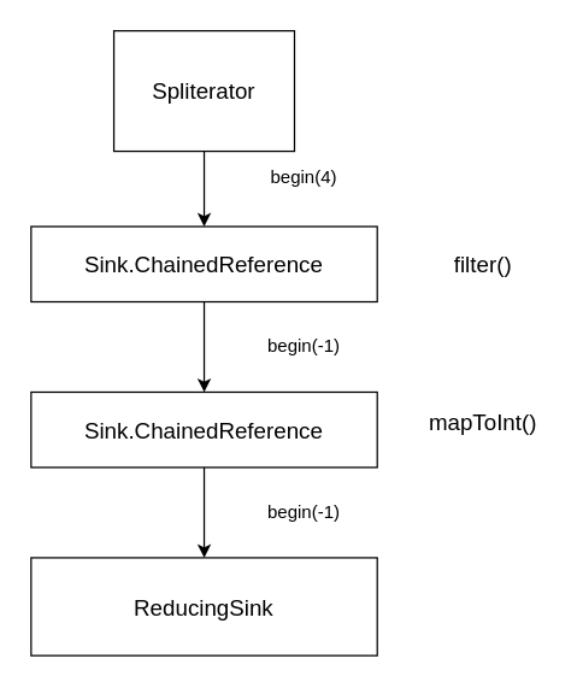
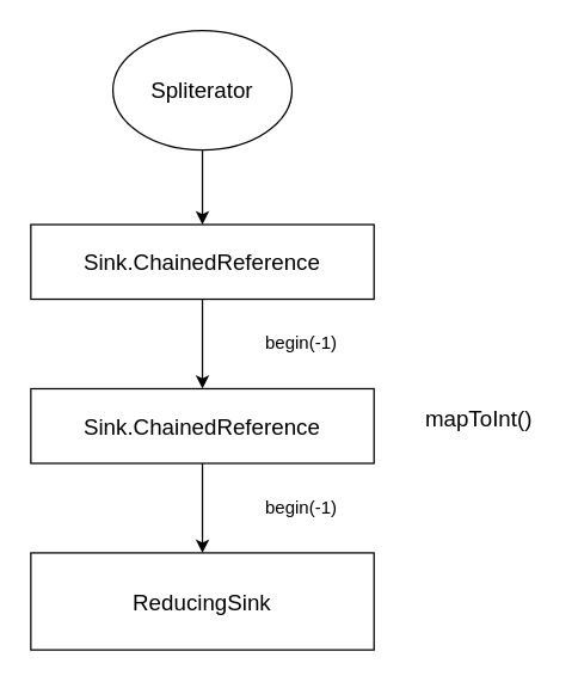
  <mxCell id="0" />
  <mxCell id="1" parent="0" />
  <mxCell id="2" style="edgeStyle=orthogonalEdgeStyle;rounded=0;orthogonalLoop=1;jettySize=auto;html=1;exitX=0.5;exitY=1;exitDx=0;exitDy=0;entryX=0.5;entryY=0;entryDx=0;entryDy=0;" edge="1" parent="1" source="3" target="5"><mxGeometry relative="1" as="geometry" /></mxCell>
- <mxCell id="3" value="&lt;font style=&quot;font-size: 15px&quot;&gt;Spliterator&lt;/font&gt;" style="whiteSpace=wrap;html=1;rounded=0;" vertex="1" parent="1"><mxGeometry x="75" y="20" width="120" height="80" as="geometry" /></mxCell>
+ <mxCell id="3" value="&lt;font style=&quot;font-size: 15px&quot;&gt;Spliterator&lt;/font&gt;" style="ellipse;whiteSpace=wrap;html=1;" vertex="1" parent="1"><mxGeometry x="75" y="20" width="120" height="80" as="geometry" /></mxCell>
  <mxCell id="4" style="edgeStyle=orthogonalEdgeStyle;rounded=0;orthogonalLoop=1;jettySize=auto;html=1;exitX=0.5;exitY=1;exitDx=0;exitDy=0;" edge="1" parent="1" source="5" target="7"><mxGeometry relative="1" as="geometry" /></mxCell>
  <mxCell id="5" value="&lt;font style=&quot;font-size: 15px&quot;&gt;Sink.ChainedReference&lt;/font&gt;" style="rounded=0;whiteSpace=wrap;html=1;" vertex="1" parent="1"><mxGeometry x="20" y="150" width="230" height="50" as="geometry" /></mxCell>
  <mxCell id="6" style="edgeStyle=orthogonalEdgeStyle;rounded=0;orthogonalLoop=1;jettySize=auto;html=1;exitX=0.5;exitY=1;exitDx=0;exitDy=0;entryX=0.5;entryY=0;entryDx=0;entryDy=0;" edge="1" parent="1" source="7" target="8"><mxGeometry relative="1" as="geometry" /></mxCell>
  <mxCell id="7" value="&lt;font style=&quot;font-size: 15px&quot;&gt;Sink.ChainedReference&lt;/font&gt;" style="rounded=0;whiteSpace=wrap;html=1;" vertex="1" parent="1"><mxGeometry x="20" y="260" width="230" height="50" as="geometry" /></mxCell>
  <mxCell id="8" value="&lt;span style=&quot;font-size: 15px&quot;&gt;ReducingSink&lt;/span&gt;" style="rounded=0;whiteSpace=wrap;html=1;" vertex="1" parent="1"><mxGeometry x="20" y="370" width="230" height="65" as="geometry" /></mxCell>
- <mxCell id="9" value="&lt;font style=&quot;font-size: 15px&quot;&gt;filter()&lt;/font&gt;" style="text;html=1;align=center;verticalAlign=middle;resizable=0;points=[];autosize=1;" vertex="1" parent="1"><mxGeometry x="295" y="165" width="50" height="20" as="geometry" /></mxCell>
  <mxCell id="10" value="&lt;font style=&quot;font-size: 15px&quot;&gt;mapToInt()&lt;/font&gt;" style="text;html=1;align=center;verticalAlign=middle;resizable=0;points=[];autosize=1;" vertex="1" parent="1"><mxGeometry x="275" y="270" width="90" height="20" as="geometry" /></mxCell>
- <mxCell id="11" value="begin(4)" style="text;html=1;align=center;verticalAlign=middle;resizable=0;points=[];autosize=1;" vertex="1" parent="1"><mxGeometry x="171" y="108" width="60" height="20" as="geometry" /></mxCell>
  <mxCell id="12" value="begin(-1)" style="text;html=1;align=center;verticalAlign=middle;resizable=0;points=[];autosize=1;" vertex="1" parent="1"><mxGeometry x="171" y="220" width="60" height="20" as="geometry" /></mxCell>
  <mxCell id="13" value="begin(-1)" style="text;html=1;align=center;verticalAlign=middle;resizable=0;points=[];autosize=1;" vertex="1" parent="1"><mxGeometry x="171" y="330" width="60" height="20" as="geometry" /></mxCell>
